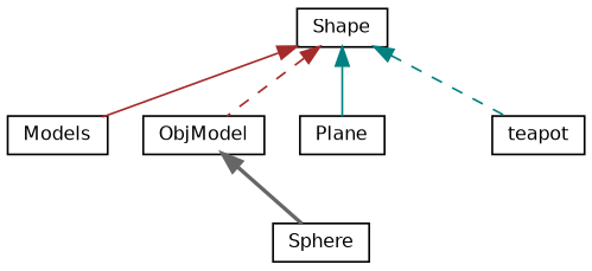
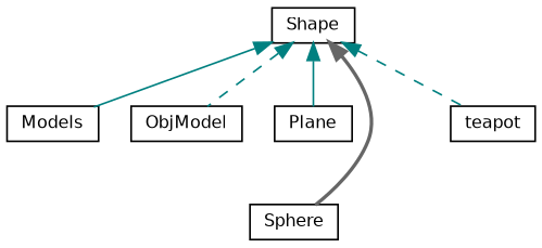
  digraph {
    rankdir=TB
    node [color=black fillcolor=white fontname=Helvetica fontsize=10 shape=record style=filled]
    edge [color=brown dir=back fontname=Helvetica fontsize=10 labelfontname=Helvetica labelfontsize=10 style=solid]
    n1 [height=0.2 label=Shape width=0.4]
    n2 [height=0.2 label=Models width=0.4]
    n3 [height=0.2 label=ObjModel width=0.4]
    n4 [height=0.2 label=Plane width=0.4]
    n5 [height=0.2 label=Sphere width=0.4]
    n6 [height=0.2 label=teapot width=0.4]
-   n1 -> n2
-   n1 -> n3 [style=dashed]
+   n1 -> n2 [color=teal]
+   n1 -> n3 [color=teal style=dashed]
    n1 -> n4 [color=teal]
-   n3 -> n5 [color=gray40 style=bold]
+   n1 -> n5 [color=gray40 style=bold]
    n1 -> n6 [color=teal style=dashed]
  }
